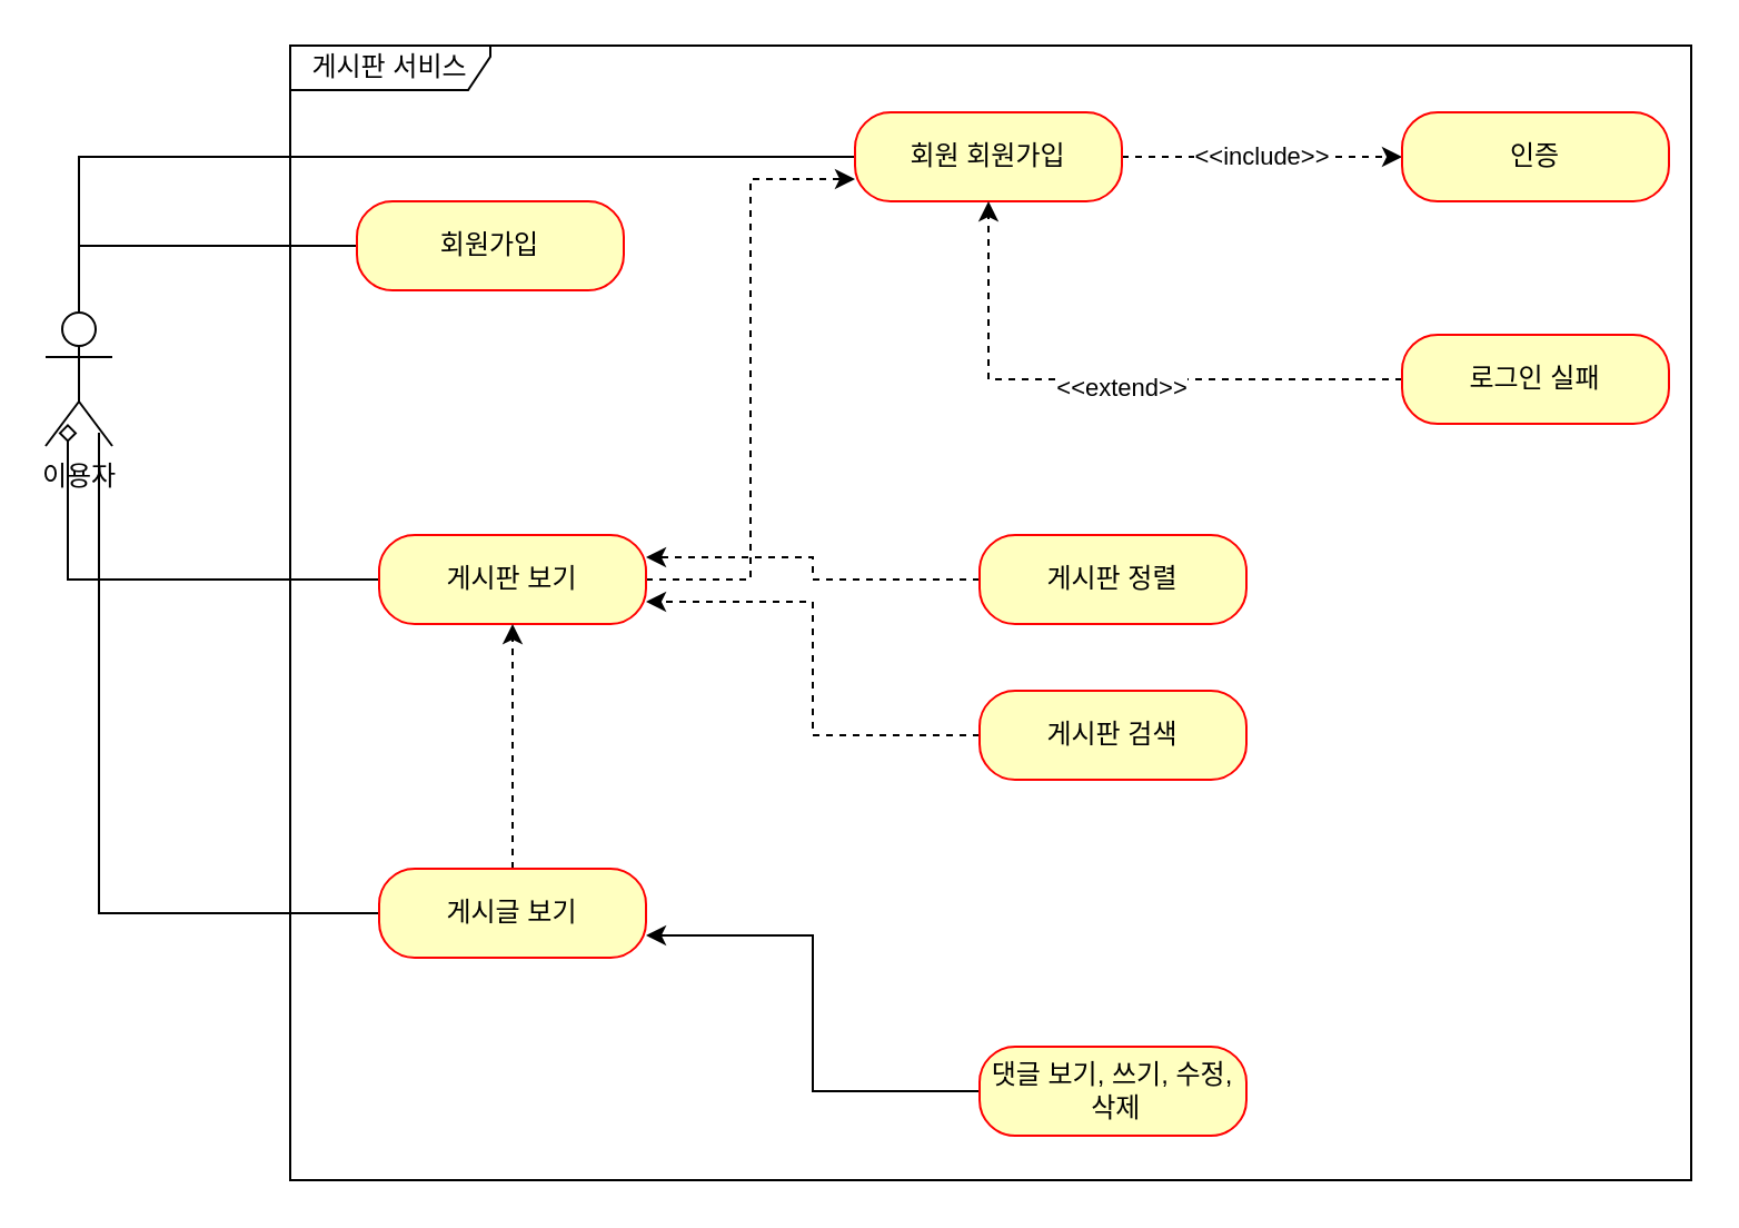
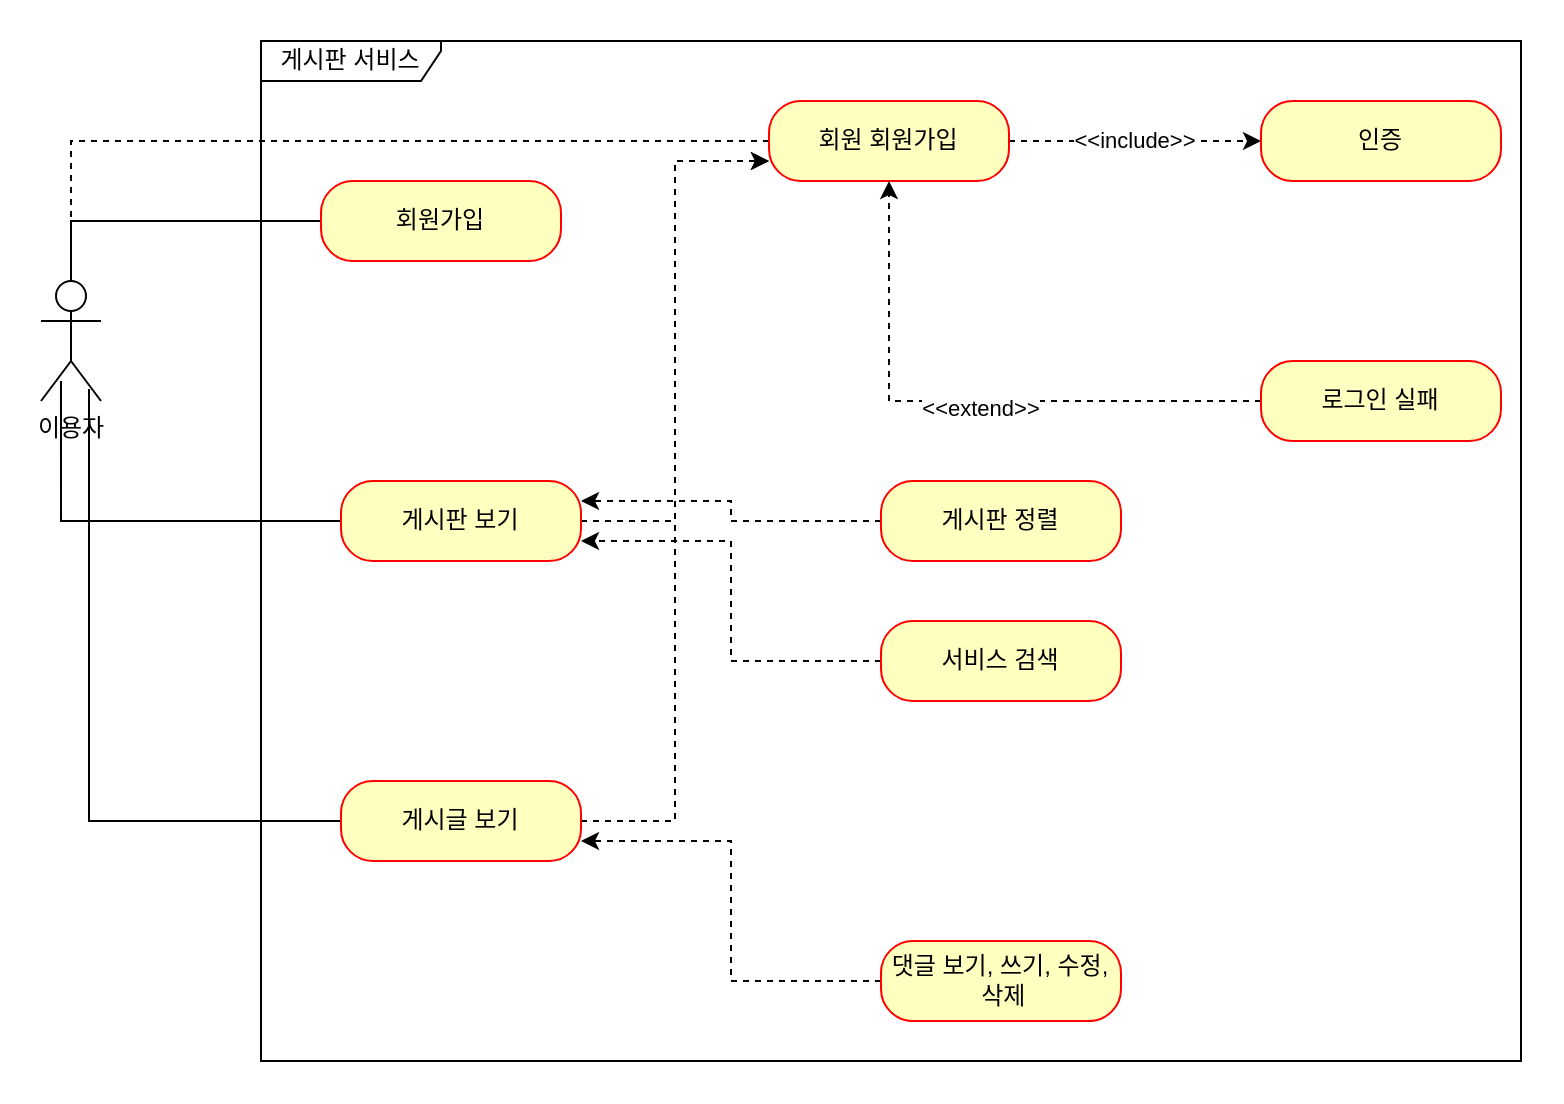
  <mxCell id="0" />
  <mxCell id="1" parent="0" />
  <mxCell id="2" value="이용자&lt;br&gt;" style="shape=umlActor;verticalLabelPosition=bottom;verticalAlign=top;html=1;" vertex="1" parent="1"><mxGeometry x="20" y="140" width="30" height="60" as="geometry" /></mxCell>
  <mxCell id="3" value="게시판 서비스" style="shape=umlFrame;whiteSpace=wrap;html=1;pointerEvents=0;width=90;height=20;" vertex="1" parent="1"><mxGeometry x="130" y="20" width="630" height="510" as="geometry" /></mxCell>
  <mxCell id="4" style="edgeStyle=orthogonalEdgeStyle;rounded=0;orthogonalLoop=1;jettySize=auto;html=1;endArrow=none;endFill=0;" edge="1" parent="1" source="5" target="2"><mxGeometry relative="1" as="geometry" /></mxCell>
  <mxCell id="5" value="회원가입" style="rounded=1;whiteSpace=wrap;html=1;arcSize=40;fontColor=#000000;fillColor=#ffffc0;strokeColor=#ff0000;" vertex="1" parent="1"><mxGeometry x="160" y="90" width="120" height="40" as="geometry" /></mxCell>
- <mxCell id="6" style="edgeStyle=orthogonalEdgeStyle;rounded=0;orthogonalLoop=1;jettySize=auto;html=1;entryX=0.333;entryY=0.833;entryDx=0;entryDy=0;entryPerimeter=0;endArrow=diamond;endFill=0;" edge="1" parent="1" source="8" target="2"><mxGeometry relative="1" as="geometry" /></mxCell>
+ <mxCell id="6" style="edgeStyle=orthogonalEdgeStyle;rounded=0;orthogonalLoop=1;jettySize=auto;html=1;entryX=0.333;entryY=0.833;entryDx=0;entryDy=0;entryPerimeter=0;endArrow=none;endFill=0;" edge="1" parent="1" source="8" target="2"><mxGeometry relative="1" as="geometry" /></mxCell>
  <mxCell id="7" style="edgeStyle=orthogonalEdgeStyle;rounded=0;orthogonalLoop=1;jettySize=auto;html=1;entryX=0;entryY=0.75;entryDx=0;entryDy=0;dashed=1;" edge="1" parent="1" source="8" target="14"><mxGeometry relative="1" as="geometry" /></mxCell>
  <mxCell id="8" value="게시판 보기" style="rounded=1;whiteSpace=wrap;html=1;arcSize=40;fontColor=#000000;fillColor=#ffffc0;strokeColor=#ff0000;" vertex="1" parent="1"><mxGeometry x="170" y="240" width="120" height="40" as="geometry" /></mxCell>
  <mxCell id="9" style="edgeStyle=orthogonalEdgeStyle;rounded=0;orthogonalLoop=1;jettySize=auto;html=1;entryX=0.8;entryY=0.9;entryDx=0;entryDy=0;entryPerimeter=0;endArrow=none;endFill=0;" edge="1" parent="1" source="11" target="2"><mxGeometry relative="1" as="geometry" /></mxCell>
- <mxCell id="10" style="edgeStyle=orthogonalEdgeStyle;rounded=0;orthogonalLoop=1;jettySize=auto;html=1;dashed=1;" edge="1" parent="1" source="11" target="8"><mxGeometry relative="1" as="geometry" /></mxCell>
+ <mxCell id="10" style="edgeStyle=orthogonalEdgeStyle;rounded=0;orthogonalLoop=1;jettySize=auto;html=1;entryX=0;entryY=0.75;entryDx=0;entryDy=0;dashed=1;" edge="1" parent="1" source="11" target="14"><mxGeometry relative="1" as="geometry" /></mxCell>
  <mxCell id="11" value="게시글 보기" style="rounded=1;whiteSpace=wrap;html=1;arcSize=40;fontColor=#000000;fillColor=#ffffc0;strokeColor=#ff0000;" vertex="1" parent="1"><mxGeometry x="170" y="390" width="120" height="40" as="geometry" /></mxCell>
- <mxCell id="12" style="edgeStyle=orthogonalEdgeStyle;rounded=0;orthogonalLoop=1;jettySize=auto;html=1;entryX=0.5;entryY=0;entryDx=0;entryDy=0;entryPerimeter=0;endArrow=none;endFill=0;" edge="1" parent="1" source="14" target="2"><mxGeometry relative="1" as="geometry" /></mxCell>
+ <mxCell id="12" style="edgeStyle=orthogonalEdgeStyle;rounded=0;orthogonalLoop=1;jettySize=auto;html=1;entryX=0.5;entryY=0;entryDx=0;entryDy=0;entryPerimeter=0;endArrow=none;endFill=0;dashed=1;" edge="1" parent="1" source="14" target="2"><mxGeometry relative="1" as="geometry" /></mxCell>
  <mxCell id="13" value="&amp;lt;&amp;lt;include&amp;gt;&amp;gt;" style="edgeStyle=orthogonalEdgeStyle;rounded=0;orthogonalLoop=1;jettySize=auto;html=1;endArrow=classic;endFill=1;dashed=1;" edge="1" parent="1" source="14" target="15"><mxGeometry relative="1" as="geometry" /></mxCell>
  <mxCell id="14" value="회원 회원가입" style="rounded=1;whiteSpace=wrap;html=1;arcSize=40;fontColor=#000000;fillColor=#ffffc0;strokeColor=#ff0000;" vertex="1" parent="1"><mxGeometry x="384" y="50" width="120" height="40" as="geometry" /></mxCell>
  <mxCell id="15" value="인증" style="rounded=1;whiteSpace=wrap;html=1;arcSize=40;fontColor=#000000;fillColor=#ffffc0;strokeColor=#ff0000;" vertex="1" parent="1"><mxGeometry x="630" y="50" width="120" height="40" as="geometry" /></mxCell>
  <mxCell id="16" style="edgeStyle=orthogonalEdgeStyle;rounded=0;orthogonalLoop=1;jettySize=auto;html=1;dashed=1;" edge="1" parent="1" source="18" target="14"><mxGeometry relative="1" as="geometry" /></mxCell>
  <mxCell id="17" value="&amp;lt;&amp;lt;extend&amp;gt;&amp;gt;" style="edgeLabel;html=1;align=center;verticalAlign=middle;resizable=0;points=[];" vertex="1" connectable="0" parent="16"><mxGeometry x="-0.045" y="3" relative="1" as="geometry"><mxPoint as="offset" /></mxGeometry></mxCell>
- <mxCell id="18" value="로그인 실패" style="rounded=1;whiteSpace=wrap;html=1;arcSize=40;fontColor=#000000;fillColor=#ffffc0;strokeColor=#ff0000;" vertex="1" parent="1"><mxGeometry x="630" y="150" width="120" height="40" as="geometry" /></mxCell>
+ <mxCell id="18" value="로그인 실패" style="rounded=1;whiteSpace=wrap;html=1;arcSize=40;fontColor=#000000;fillColor=#ffffc0;strokeColor=#ff0000;" vertex="1" parent="1"><mxGeometry x="630" y="180" width="120" height="40" as="geometry" /></mxCell>
  <mxCell id="19" style="edgeStyle=orthogonalEdgeStyle;rounded=0;orthogonalLoop=1;jettySize=auto;html=1;entryX=1;entryY=0.25;entryDx=0;entryDy=0;dashed=1;" edge="1" parent="1" source="20" target="8"><mxGeometry relative="1" as="geometry" /></mxCell>
  <mxCell id="20" value="게시판 정렬" style="rounded=1;whiteSpace=wrap;html=1;arcSize=40;fontColor=#000000;fillColor=#ffffc0;strokeColor=#ff0000;" vertex="1" parent="1"><mxGeometry x="440" y="240" width="120" height="40" as="geometry" /></mxCell>
  <mxCell id="21" style="edgeStyle=orthogonalEdgeStyle;rounded=0;orthogonalLoop=1;jettySize=auto;html=1;entryX=1;entryY=0.75;entryDx=0;entryDy=0;dashed=1;" edge="1" parent="1" source="22" target="8"><mxGeometry relative="1" as="geometry" /></mxCell>
- <mxCell id="22" value="게시판 검색" style="rounded=1;whiteSpace=wrap;html=1;arcSize=40;fontColor=#000000;fillColor=#ffffc0;strokeColor=#ff0000;" vertex="1" parent="1"><mxGeometry x="440" y="310" width="120" height="40" as="geometry" /></mxCell>
- <mxCell id="23" style="edgeStyle=orthogonalEdgeStyle;rounded=0;orthogonalLoop=1;jettySize=auto;html=1;entryX=1;entryY=0.75;entryDx=0;entryDy=0;dashed=0;" edge="1" parent="1" source="24" target="11"><mxGeometry relative="1" as="geometry" /></mxCell>
+ <mxCell id="22" value="서비스 검색" style="rounded=1;whiteSpace=wrap;html=1;arcSize=40;fontColor=#000000;fillColor=#ffffc0;strokeColor=#ff0000;" vertex="1" parent="1"><mxGeometry x="440" y="310" width="120" height="40" as="geometry" /></mxCell>
+ <mxCell id="23" style="edgeStyle=orthogonalEdgeStyle;rounded=0;orthogonalLoop=1;jettySize=auto;html=1;entryX=1;entryY=0.75;entryDx=0;entryDy=0;dashed=1;" edge="1" parent="1" source="24" target="11"><mxGeometry relative="1" as="geometry" /></mxCell>
  <mxCell id="24" value="댓글 보기, 쓰기, 수정,&lt;br&gt;&amp;nbsp;삭제" style="rounded=1;whiteSpace=wrap;html=1;arcSize=40;fontColor=#000000;fillColor=#ffffc0;strokeColor=#ff0000;" vertex="1" parent="1"><mxGeometry x="440" y="470" width="120" height="40" as="geometry" /></mxCell>
